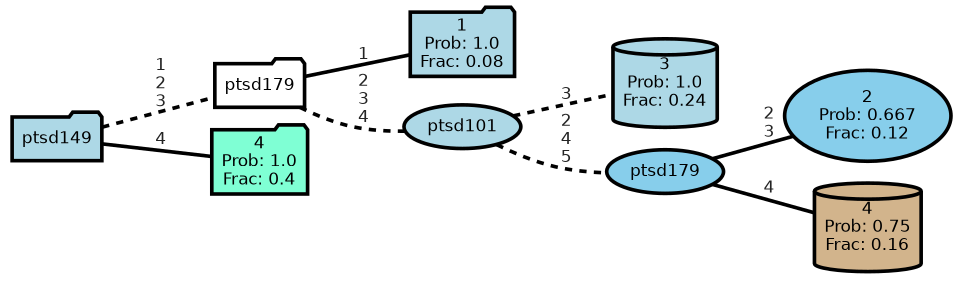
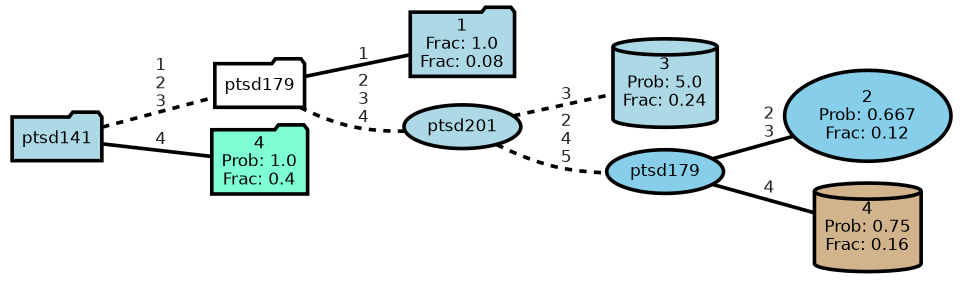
  graph {
    rankdir=LR
    ranksep="0 equally"
    splines=straight
    node [color=black fillcolor=lightblue fontcolor=black fontname=helvetica penwidth=3 shape=folder style="filled, rounded"]
    edge [color=black fontcolor=grey14 fontname=helvetica fontweight=bold penwidth=3 style=solid]
-   n1 [label="1\nProb: 1.0\nFrac: 0.08"]
+   n1 [label="1\nFrac: 1.0\nFrac: 0.08"]
    n2 [fillcolor=white label=ptsd179]
-   n3 [label=ptsd101 shape=ellipse]
-   n4 [label="3\nProb: 1.0\nFrac: 0.24" shape=cylinder]
+   n3 [label=ptsd201 shape=ellipse]
+   n4 [label="3\nProb: 5.0\nFrac: 0.24" shape=cylinder]
    n5 [fillcolor=skyblue label=ptsd179 shape=ellipse]
    n6 [fillcolor=skyblue label="2\nProb: 0.667\nFrac: 0.12" shape=ellipse]
    n7 [fillcolor=tan label="4\nProb: 0.75\nFrac: 0.16" shape=cylinder]
-   n8 [label=ptsd149]
+   n8 [label=ptsd141]
    n9 [fillcolor=aquamarine label="4\nProb: 1.0\nFrac: 0.4"]
    subgraph sub_1 {
      rank=same
    }
    n2 -- n1 [label=" 1"]
    n2 -- n3 [label=" 2\n 3\n 4" style=dashed]
    n3 -- n4 [label=" 3" style=dashed]
    n3 -- n5 [label=" 2\n 4\n 5" style=dashed]
    n5 -- n6 [label=" 2\n 3"]
    n5 -- n7 [label=" 4"]
    n8 -- n2 [label=" 1\n 2\n 3" style=dashed]
    n8 -- n9 [label=" 4"]
  }
